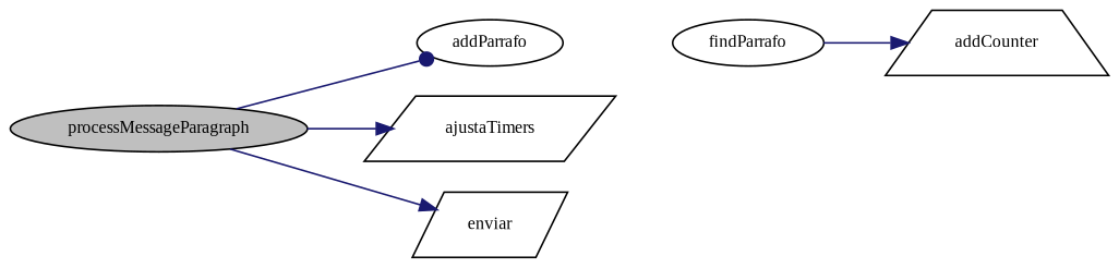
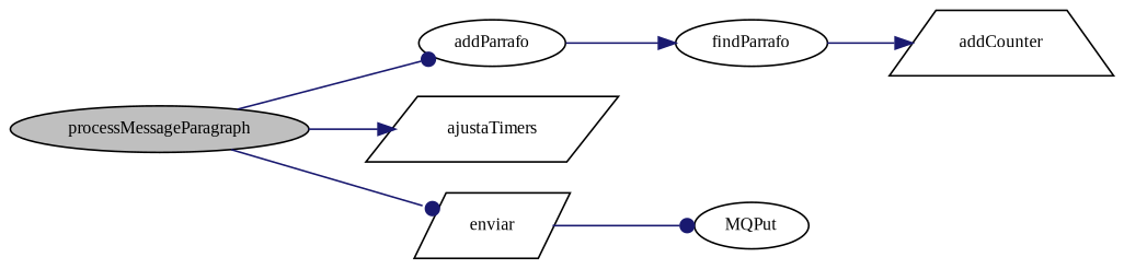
  digraph {
    fontname="Liberation Serif"
    rankdir=LR
    node [color=black fillcolor=white fontname="Liberation Serif" fontsize=10 shape=ellipse style=filled]
    edge [arrowhead=normal color=midnightblue fontname="Liberation Serif" fontsize=10 labelfontname=Helvetica labelfontsize=10 style=solid]
    n1 [fillcolor=grey75 fontcolor=black height=0.2 label=processMessageParagraph width=0.4]
    n2 [height=0.2 label=addParrafo width=0.4]
    n3 [height=0.2 label=ajustaTimers shape=parallelogram width=0.4]
    n4 [height=0.2 label=enviar shape=parallelogram width=0.4]
    n5 [height=0.2 label=findParrafo width=0.4]
+   n6 [height=0.2 label=MQPut width=0.4]
    n7 [height=0.2 label=addCounter shape=trapezium width=0.4]
    n1 -> n2 [arrowhead=dot]
    n1 -> n3
-   n1 -> n4
+   n1 -> n4 [arrowhead=dot]
+   n2 -> n5
+   n4 -> n6 [arrowhead=dot]
    n5 -> n7
  }
